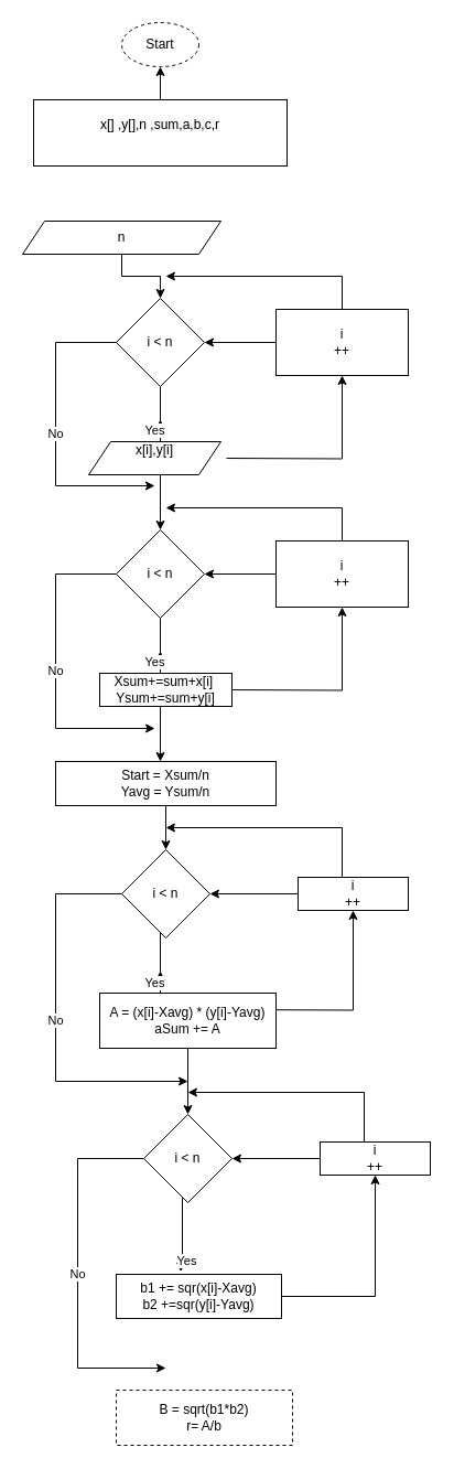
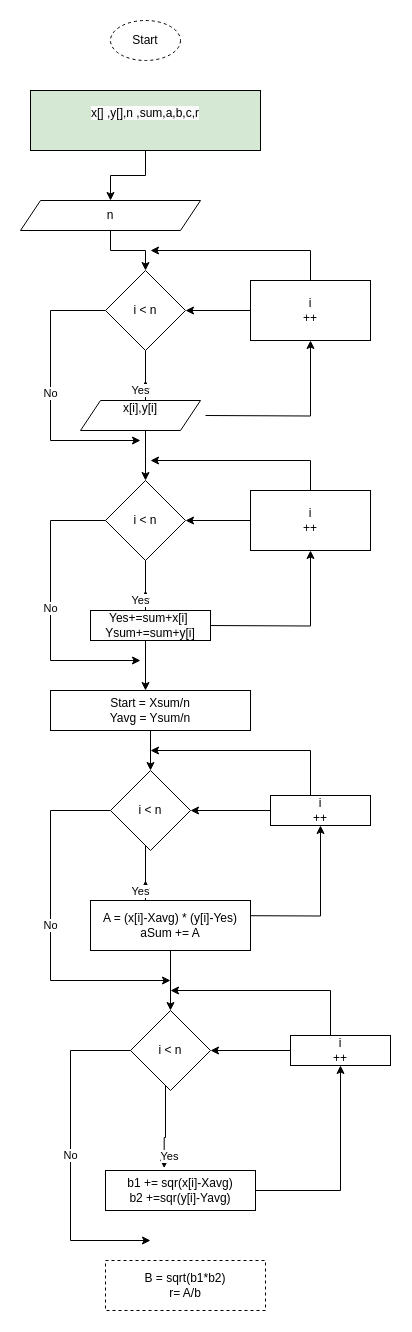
  <mxCell id="0" />
  <mxCell id="1" parent="0" />
  <mxCell id="2" value="Start" style="ellipse;whiteSpace=wrap;html=1;dashed=1;" vertex="1" parent="1"><mxGeometry x="110" y="20" width="70" height="40" as="geometry" /></mxCell>
  <mxCell id="3" value="" style="edgeStyle=orthogonalEdgeStyle;rounded=0;orthogonalLoop=1;jettySize=auto;html=1;" edge="1" parent="1" source="4" target="9"><mxGeometry relative="1" as="geometry" /></mxCell>
  <mxCell id="4" value="n" style="shape=parallelogram;perimeter=parallelogramPerimeter;whiteSpace=wrap;html=1;fixedSize=1;" vertex="1" parent="1"><mxGeometry x="20" y="200" width="180" height="30" as="geometry" /></mxCell>
- <mxCell id="5" value="" style="edgeStyle=orthogonalEdgeStyle;rounded=0;orthogonalLoop=1;jettySize=auto;html=1;" edge="1" parent="1" source="6" target="2"><mxGeometry relative="1" as="geometry" /></mxCell>
- <mxCell id="6" value="&#10;&lt;span style=&quot;color: rgb(0, 0, 0); font-family: Helvetica; font-size: 12px; font-style: normal; font-variant-ligatures: normal; font-variant-caps: normal; font-weight: 400; letter-spacing: normal; orphans: 2; text-align: center; text-indent: 0px; text-transform: none; widows: 2; word-spacing: 0px; -webkit-text-stroke-width: 0px; background-color: rgb(251, 251, 251); text-decoration-thickness: initial; text-decoration-style: initial; text-decoration-color: initial; float: none; display: inline !important;&quot;&gt;x[] ,y[],n ,sum,a,b,c,r&lt;/span&gt;&#10;&#10;" style="rounded=0;whiteSpace=wrap;html=1;" vertex="1" parent="1"><mxGeometry x="30" y="90" width="230" height="60" as="geometry" /></mxCell>
+ <mxCell id="5" value="" style="edgeStyle=orthogonalEdgeStyle;rounded=0;orthogonalLoop=1;jettySize=auto;html=1;" edge="1" parent="1" source="6" target="4"><mxGeometry relative="1" as="geometry" /></mxCell>
+ <mxCell id="6" value="&#10;&lt;span style=&quot;color: rgb(0, 0, 0); font-family: Helvetica; font-size: 12px; font-style: normal; font-variant-ligatures: normal; font-variant-caps: normal; font-weight: 400; letter-spacing: normal; orphans: 2; text-align: center; text-indent: 0px; text-transform: none; widows: 2; word-spacing: 0px; -webkit-text-stroke-width: 0px; background-color: rgb(251, 251, 251); text-decoration-thickness: initial; text-decoration-style: initial; text-decoration-color: initial; float: none; display: inline !important;&quot;&gt;x[] ,y[],n ,sum,a,b,c,r&lt;/span&gt;&#10;&#10;" style="rounded=0;whiteSpace=wrap;html=1;fillColor=#d5e8d4;" vertex="1" parent="1"><mxGeometry x="30" y="90" width="230" height="60" as="geometry" /></mxCell>
  <mxCell id="7" value="No" style="edgeStyle=orthogonalEdgeStyle;rounded=0;orthogonalLoop=1;jettySize=auto;html=1;" edge="1" parent="1" source="9"><mxGeometry relative="1" as="geometry"><mxPoint x="140" y="440" as="targetPoint" /><Array as="points"><mxPoint x="50" y="310" /><mxPoint x="50" y="440" /></Array></mxGeometry></mxCell>
  <mxCell id="8" value="Yes" style="edgeStyle=orthogonalEdgeStyle;rounded=0;orthogonalLoop=1;jettySize=auto;html=1;" edge="1" parent="1" source="9"><mxGeometry x="0.714" y="5" relative="1" as="geometry"><mxPoint x="145" y="380" as="targetPoint" /><Array as="points"><mxPoint x="145" y="400" /><mxPoint x="145" y="400" /></Array><mxPoint as="offset" /></mxGeometry></mxCell>
  <mxCell id="9" value="i &amp;lt; n" style="rhombus;whiteSpace=wrap;html=1;" vertex="1" parent="1"><mxGeometry x="105" y="270" width="80" height="80" as="geometry" /></mxCell>
  <mxCell id="10" value="" style="edgeStyle=orthogonalEdgeStyle;rounded=0;orthogonalLoop=1;jettySize=auto;html=1;" edge="1" parent="1" target="14"><mxGeometry relative="1" as="geometry"><mxPoint x="205" y="415" as="sourcePoint" /></mxGeometry></mxCell>
  <mxCell id="11" value="" style="edgeStyle=orthogonalEdgeStyle;rounded=0;orthogonalLoop=1;jettySize=auto;html=1;" edge="1" parent="1"><mxGeometry relative="1" as="geometry"><mxPoint x="145" y="430" as="sourcePoint" /><mxPoint x="145" y="480" as="targetPoint" /></mxGeometry></mxCell>
  <mxCell id="12" value="" style="edgeStyle=orthogonalEdgeStyle;rounded=0;orthogonalLoop=1;jettySize=auto;html=1;" edge="1" parent="1" source="14" target="9"><mxGeometry relative="1" as="geometry" /></mxCell>
  <mxCell id="13" style="edgeStyle=orthogonalEdgeStyle;rounded=0;orthogonalLoop=1;jettySize=auto;html=1;" edge="1" parent="1" source="14"><mxGeometry relative="1" as="geometry"><mxPoint x="150" y="250" as="targetPoint" /><Array as="points"><mxPoint x="310" y="250" /></Array></mxGeometry></mxCell>
  <mxCell id="14" value="i&lt;br&gt;++" style="whiteSpace=wrap;html=1;" vertex="1" parent="1"><mxGeometry x="250" y="280" width="120" height="60" as="geometry" /></mxCell>
  <mxCell id="15" value="No" style="edgeStyle=orthogonalEdgeStyle;rounded=0;orthogonalLoop=1;jettySize=auto;html=1;" edge="1" parent="1" source="17"><mxGeometry relative="1" as="geometry"><mxPoint x="140" y="660" as="targetPoint" /><Array as="points"><mxPoint x="50" y="520" /></Array></mxGeometry></mxCell>
  <mxCell id="16" value="Yes" style="edgeStyle=orthogonalEdgeStyle;rounded=0;orthogonalLoop=1;jettySize=auto;html=1;" edge="1" parent="1" source="17"><mxGeometry x="0.714" y="5" relative="1" as="geometry"><mxPoint x="145" y="590" as="targetPoint" /><Array as="points"><mxPoint x="145" y="610" /><mxPoint x="145" y="610" /></Array><mxPoint as="offset" /></mxGeometry></mxCell>
  <mxCell id="17" value="i &amp;lt; n" style="rhombus;whiteSpace=wrap;html=1;" vertex="1" parent="1"><mxGeometry x="105" y="480" width="80" height="80" as="geometry" /></mxCell>
  <mxCell id="18" value="" style="edgeStyle=orthogonalEdgeStyle;rounded=0;orthogonalLoop=1;jettySize=auto;html=1;" edge="1" parent="1" target="22"><mxGeometry relative="1" as="geometry"><mxPoint x="205" y="625" as="sourcePoint" /></mxGeometry></mxCell>
  <mxCell id="19" value="" style="edgeStyle=orthogonalEdgeStyle;rounded=0;orthogonalLoop=1;jettySize=auto;html=1;" edge="1" parent="1"><mxGeometry relative="1" as="geometry"><mxPoint x="145" y="690" as="targetPoint" /><mxPoint x="145" y="640" as="sourcePoint" /></mxGeometry></mxCell>
  <mxCell id="20" value="" style="edgeStyle=orthogonalEdgeStyle;rounded=0;orthogonalLoop=1;jettySize=auto;html=1;" edge="1" parent="1" source="22" target="17"><mxGeometry relative="1" as="geometry" /></mxCell>
  <mxCell id="21" style="edgeStyle=orthogonalEdgeStyle;rounded=0;orthogonalLoop=1;jettySize=auto;html=1;" edge="1" parent="1" source="22"><mxGeometry relative="1" as="geometry"><mxPoint x="150" y="460" as="targetPoint" /><Array as="points"><mxPoint x="310" y="460" /></Array></mxGeometry></mxCell>
  <mxCell id="22" value="i&lt;br&gt;++" style="whiteSpace=wrap;html=1;" vertex="1" parent="1"><mxGeometry x="250" y="490" width="120" height="60" as="geometry" /></mxCell>
- <mxCell id="23" value="&#10;&lt;br style=&quot;border-color: var(--border-color); color: rgb(0, 0, 0); font-family: Helvetica; font-size: 12px; font-style: normal; font-variant-ligatures: normal; font-variant-caps: normal; font-weight: 400; letter-spacing: normal; orphans: 2; text-align: center; text-indent: 0px; text-transform: none; widows: 2; word-spacing: 0px; -webkit-text-stroke-width: 0px; background-color: rgb(251, 251, 251); text-decoration-thickness: initial; text-decoration-style: initial; text-decoration-color: initial;&quot;&gt;&lt;span style=&quot;color: rgb(0, 0, 0); font-family: Helvetica; font-size: 12px; font-style: normal; font-variant-ligatures: normal; font-variant-caps: normal; font-weight: 400; letter-spacing: normal; orphans: 2; text-align: center; text-indent: 0px; text-transform: none; widows: 2; word-spacing: 0px; -webkit-text-stroke-width: 0px; background-color: rgb(251, 251, 251); text-decoration-thickness: initial; text-decoration-style: initial; text-decoration-color: initial; float: none; display: inline !important;&quot;&gt;Xsum+=sum+x[i]&amp;nbsp;&lt;/span&gt;&lt;br style=&quot;border-color: var(--border-color); color: rgb(0, 0, 0); font-family: Helvetica; font-size: 12px; font-style: normal; font-variant-ligatures: normal; font-variant-caps: normal; font-weight: 400; letter-spacing: normal; orphans: 2; text-align: center; text-indent: 0px; text-transform: none; widows: 2; word-spacing: 0px; -webkit-text-stroke-width: 0px; background-color: rgb(251, 251, 251); text-decoration-thickness: initial; text-decoration-style: initial; text-decoration-color: initial;&quot;&gt;&lt;span style=&quot;color: rgb(0, 0, 0); font-family: Helvetica; font-size: 12px; font-style: normal; font-variant-ligatures: normal; font-variant-caps: normal; font-weight: 400; letter-spacing: normal; orphans: 2; text-align: center; text-indent: 0px; text-transform: none; widows: 2; word-spacing: 0px; -webkit-text-stroke-width: 0px; background-color: rgb(251, 251, 251); text-decoration-thickness: initial; text-decoration-style: initial; text-decoration-color: initial; float: none; display: inline !important;&quot;&gt;Ysum+=sum+y[i]&lt;/span&gt;&#10;&#10;" style="rounded=0;whiteSpace=wrap;html=1;" vertex="1" parent="1"><mxGeometry x="90" y="610" width="120" height="30" as="geometry" /></mxCell>
+ <mxCell id="23" value="&#10;&lt;br style=&quot;border-color: var(--border-color); color: rgb(0, 0, 0); font-family: Helvetica; font-size: 12px; font-style: normal; font-variant-ligatures: normal; font-variant-caps: normal; font-weight: 400; letter-spacing: normal; orphans: 2; text-align: center; text-indent: 0px; text-transform: none; widows: 2; word-spacing: 0px; -webkit-text-stroke-width: 0px; background-color: rgb(251, 251, 251); text-decoration-thickness: initial; text-decoration-style: initial; text-decoration-color: initial;&quot;&gt;&lt;span style=&quot;color: rgb(0, 0, 0); font-family: Helvetica; font-size: 12px; font-style: normal; font-variant-ligatures: normal; font-variant-caps: normal; font-weight: 400; letter-spacing: normal; orphans: 2; text-align: center; text-indent: 0px; text-transform: none; widows: 2; word-spacing: 0px; -webkit-text-stroke-width: 0px; background-color: rgb(251, 251, 251); text-decoration-thickness: initial; text-decoration-style: initial; text-decoration-color: initial; float: none; display: inline !important;&quot;&gt;Yes+=sum+x[i]&amp;nbsp;&lt;/span&gt;&lt;br style=&quot;border-color: var(--border-color); color: rgb(0, 0, 0); font-family: Helvetica; font-size: 12px; font-style: normal; font-variant-ligatures: normal; font-variant-caps: normal; font-weight: 400; letter-spacing: normal; orphans: 2; text-align: center; text-indent: 0px; text-transform: none; widows: 2; word-spacing: 0px; -webkit-text-stroke-width: 0px; background-color: rgb(251, 251, 251); text-decoration-thickness: initial; text-decoration-style: initial; text-decoration-color: initial;&quot;&gt;&lt;span style=&quot;color: rgb(0, 0, 0); font-family: Helvetica; font-size: 12px; font-style: normal; font-variant-ligatures: normal; font-variant-caps: normal; font-weight: 400; letter-spacing: normal; orphans: 2; text-align: center; text-indent: 0px; text-transform: none; widows: 2; word-spacing: 0px; -webkit-text-stroke-width: 0px; background-color: rgb(251, 251, 251); text-decoration-thickness: initial; text-decoration-style: initial; text-decoration-color: initial; float: none; display: inline !important;&quot;&gt;Ysum+=sum+y[i]&lt;/span&gt;&#10;&#10;" style="rounded=0;whiteSpace=wrap;html=1;" vertex="1" parent="1"><mxGeometry x="90" y="610" width="120" height="30" as="geometry" /></mxCell>
  <mxCell id="24" value="&#10;&lt;span style=&quot;border-color: var(--border-color); color: rgb(0, 0, 0); font-family: Helvetica; font-size: 12px; font-style: normal; font-variant-ligatures: normal; font-variant-caps: normal; font-weight: 400; letter-spacing: normal; orphans: 2; text-align: center; text-indent: 0px; text-transform: none; widows: 2; word-spacing: 0px; -webkit-text-stroke-width: 0px; text-decoration-thickness: initial; text-decoration-style: initial; text-decoration-color: initial; background-color: rgb(251, 251, 251); float: none; display: inline !important;&quot;&gt;x[i],y[i]&lt;/span&gt;&lt;br style=&quot;border-color: var(--border-color); color: rgb(0, 0, 0); font-family: Helvetica; font-size: 12px; font-style: normal; font-variant-ligatures: normal; font-variant-caps: normal; font-weight: 400; letter-spacing: normal; orphans: 2; text-align: center; text-indent: 0px; text-transform: none; widows: 2; word-spacing: 0px; -webkit-text-stroke-width: 0px; background-color: rgb(251, 251, 251); text-decoration-thickness: initial; text-decoration-style: initial; text-decoration-color: initial;&quot;&gt;&#10;&#10;" style="shape=parallelogram;perimeter=parallelogramPerimeter;whiteSpace=wrap;html=1;fixedSize=1;" vertex="1" parent="1"><mxGeometry x="80" y="400" width="120" height="30" as="geometry" /></mxCell>
  <mxCell id="25" value="" style="edgeStyle=orthogonalEdgeStyle;rounded=0;orthogonalLoop=1;jettySize=auto;html=1;" edge="1" parent="1" source="26" target="29"><mxGeometry relative="1" as="geometry" /></mxCell>
  <mxCell id="26" value="Start = Xsum/n&lt;br&gt;Yavg = Ysum/n" style="rounded=0;whiteSpace=wrap;html=1;" vertex="1" parent="1"><mxGeometry x="50" y="690" width="200" height="40" as="geometry" /></mxCell>
  <mxCell id="27" value="No" style="edgeStyle=orthogonalEdgeStyle;rounded=0;orthogonalLoop=1;jettySize=auto;html=1;" edge="1" parent="1" source="29"><mxGeometry relative="1" as="geometry"><mxPoint x="170" y="980" as="targetPoint" /><Array as="points"><mxPoint x="50" y="810" /></Array></mxGeometry></mxCell>
  <mxCell id="28" value="Yes" style="edgeStyle=orthogonalEdgeStyle;rounded=0;orthogonalLoop=1;jettySize=auto;html=1;" edge="1" parent="1" source="29"><mxGeometry x="0.714" y="5" relative="1" as="geometry"><mxPoint x="145" y="880" as="targetPoint" /><Array as="points"><mxPoint x="145" y="900" /><mxPoint x="145" y="900" /></Array><mxPoint as="offset" /></mxGeometry></mxCell>
  <mxCell id="29" value="i &amp;lt; n" style="rhombus;whiteSpace=wrap;html=1;" vertex="1" parent="1"><mxGeometry x="110" y="770" width="80" height="80" as="geometry" /></mxCell>
  <mxCell id="30" value="" style="edgeStyle=orthogonalEdgeStyle;rounded=0;orthogonalLoop=1;jettySize=auto;html=1;" edge="1" parent="1" target="33"><mxGeometry relative="1" as="geometry"><mxPoint x="205" y="915" as="sourcePoint" /></mxGeometry></mxCell>
  <mxCell id="31" value="" style="edgeStyle=orthogonalEdgeStyle;rounded=0;orthogonalLoop=1;jettySize=auto;html=1;" edge="1" parent="1" source="33" target="29"><mxGeometry relative="1" as="geometry" /></mxCell>
  <mxCell id="32" style="edgeStyle=orthogonalEdgeStyle;rounded=0;orthogonalLoop=1;jettySize=auto;html=1;" edge="1" parent="1" source="33"><mxGeometry relative="1" as="geometry"><mxPoint x="150" y="750" as="targetPoint" /><Array as="points"><mxPoint x="310" y="750" /></Array></mxGeometry></mxCell>
  <mxCell id="33" value="i&lt;br&gt;++" style="whiteSpace=wrap;html=1;" vertex="1" parent="1"><mxGeometry x="270" y="795" width="100" height="30" as="geometry" /></mxCell>
  <mxCell id="34" value="" style="edgeStyle=orthogonalEdgeStyle;rounded=0;orthogonalLoop=1;jettySize=auto;html=1;" edge="1" parent="1" source="35" target="40"><mxGeometry relative="1" as="geometry" /></mxCell>
- <mxCell id="35" value="A = (x[i]-Xavg) * (y[i]-Yavg)&lt;br&gt;aSum += A" style="rounded=0;whiteSpace=wrap;html=1;" vertex="1" parent="1"><mxGeometry x="90" y="900" width="160" height="50" as="geometry" /></mxCell>
+ <mxCell id="35" value="A = (x[i]-Xavg) * (y[i]-Yes)&lt;br&gt;aSum += A" style="rounded=0;whiteSpace=wrap;html=1;" vertex="1" parent="1"><mxGeometry x="90" y="900" width="160" height="50" as="geometry" /></mxCell>
  <mxCell id="36" style="edgeStyle=orthogonalEdgeStyle;rounded=0;orthogonalLoop=1;jettySize=auto;html=1;exitX=0.5;exitY=1;exitDx=0;exitDy=0;" edge="1" parent="1" source="35" target="35"><mxGeometry relative="1" as="geometry" /></mxCell>
- <mxCell id="37" value="b1 += sqr(x[i]-Xavg)&lt;br&gt;b2 +=sqr(y[i]-Yavg)" style="whiteSpace=wrap;html=1;rounded=0;" vertex="1" parent="1"><mxGeometry x="105" y="1155" width="150" height="40" as="geometry" /></mxCell>
+ <mxCell id="37" value="b1 += sqr(x[i]-Xavg)&lt;br&gt;b2 +=sqr(y[i]-Yavg)" style="whiteSpace=wrap;html=1;rounded=0;" vertex="1" parent="1"><mxGeometry x="105" y="1170" width="150" height="40" as="geometry" /></mxCell>
  <mxCell id="38" value="No" style="edgeStyle=orthogonalEdgeStyle;rounded=0;orthogonalLoop=1;jettySize=auto;html=1;" edge="1" parent="1" source="40"><mxGeometry relative="1" as="geometry"><mxPoint x="150" y="1240" as="targetPoint" /><Array as="points"><mxPoint x="70" y="1050" /></Array></mxGeometry></mxCell>
  <mxCell id="39" value="Yes" style="edgeStyle=orthogonalEdgeStyle;rounded=0;orthogonalLoop=1;jettySize=auto;html=1;entryX=0.391;entryY=-0.058;entryDx=0;entryDy=0;entryPerimeter=0;" edge="1" parent="1" source="40" target="37"><mxGeometry x="0.714" y="5" relative="1" as="geometry"><mxPoint x="165" y="1120" as="targetPoint" /><Array as="points"><mxPoint x="165" y="1137" /></Array><mxPoint as="offset" /></mxGeometry></mxCell>
  <mxCell id="40" value="i &amp;lt; n" style="rhombus;whiteSpace=wrap;html=1;" vertex="1" parent="1"><mxGeometry x="130" y="1010" width="80" height="80" as="geometry" /></mxCell>
  <mxCell id="41" value="" style="edgeStyle=orthogonalEdgeStyle;rounded=0;orthogonalLoop=1;jettySize=auto;html=1;exitX=1;exitY=0.5;exitDx=0;exitDy=0;" edge="1" parent="1" target="44" source="37"><mxGeometry relative="1" as="geometry"><mxPoint x="225" y="1155" as="sourcePoint" /></mxGeometry></mxCell>
  <mxCell id="42" value="" style="edgeStyle=orthogonalEdgeStyle;rounded=0;orthogonalLoop=1;jettySize=auto;html=1;" edge="1" parent="1" source="44" target="40"><mxGeometry relative="1" as="geometry" /></mxCell>
  <mxCell id="43" style="edgeStyle=orthogonalEdgeStyle;rounded=0;orthogonalLoop=1;jettySize=auto;html=1;" edge="1" parent="1" source="44"><mxGeometry relative="1" as="geometry"><mxPoint x="170" y="990" as="targetPoint" /><Array as="points"><mxPoint x="330" y="990" /></Array></mxGeometry></mxCell>
  <mxCell id="44" value="i&lt;br&gt;++" style="whiteSpace=wrap;html=1;" vertex="1" parent="1"><mxGeometry x="290" y="1035" width="100" height="30" as="geometry" /></mxCell>
  <mxCell id="45" value="B = sqrt(b1*b2)&lt;br&gt;r= A/b" style="rounded=0;whiteSpace=wrap;html=1;dashed=1;" vertex="1" parent="1"><mxGeometry x="105" y="1260" width="160" height="50" as="geometry" /></mxCell>
  <mxCell id="46" style="edgeStyle=orthogonalEdgeStyle;rounded=0;orthogonalLoop=1;jettySize=auto;html=1;exitX=0.5;exitY=1;exitDx=0;exitDy=0;" edge="1" parent="1" source="45" target="45"><mxGeometry relative="1" as="geometry" /></mxCell>
